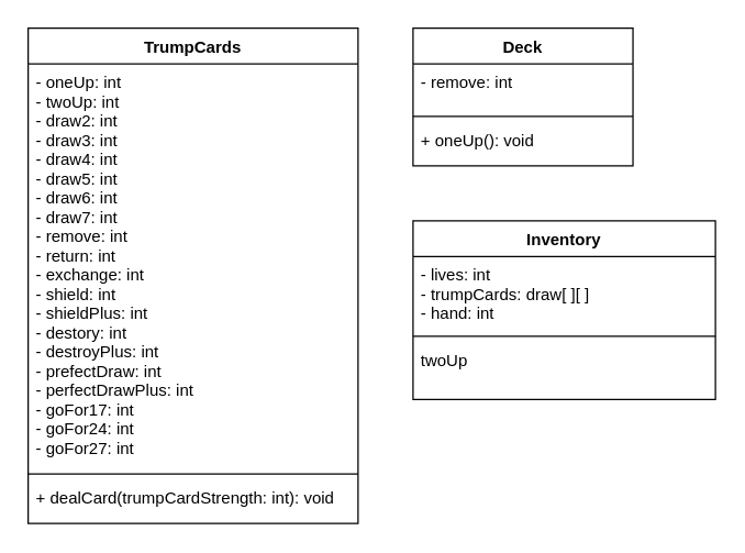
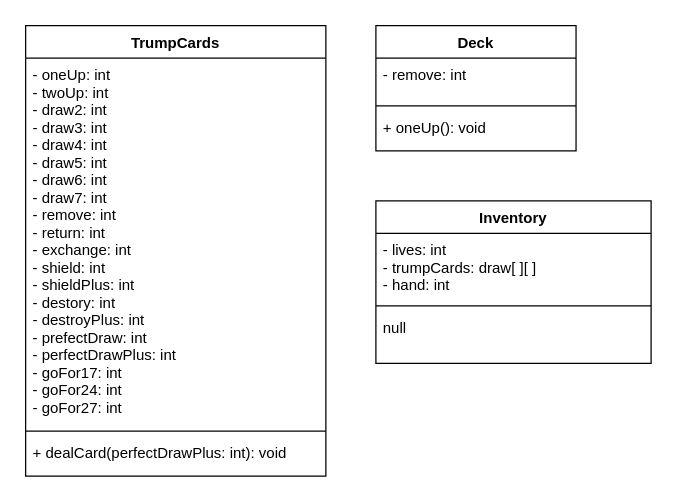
  <mxCell id="0" />
  <mxCell id="1" parent="0" />
  <mxCell id="2" value="Deck" style="swimlane;fontStyle=1;align=center;verticalAlign=top;childLayout=stackLayout;horizontal=1;startSize=26;horizontalStack=0;resizeParent=1;resizeParentMax=0;resizeLast=0;collapsible=1;marginBottom=0;" parent="1" vertex="1"><mxGeometry x="300" y="20" width="160" height="100" as="geometry" /></mxCell>
  <mxCell id="3" value="- remove: int&#10;" style="text;strokeColor=none;fillColor=none;align=left;verticalAlign=top;spacingLeft=4;spacingRight=4;overflow=hidden;rotatable=0;points=[[0,0.5],[1,0.5]];portConstraint=eastwest;" parent="2" vertex="1"><mxGeometry y="26" width="160" height="34" as="geometry" /></mxCell>
  <mxCell id="4" value="" style="line;strokeWidth=1;fillColor=none;align=left;verticalAlign=middle;spacingTop=-1;spacingLeft=3;spacingRight=3;rotatable=0;labelPosition=right;points=[];portConstraint=eastwest;" parent="2" vertex="1"><mxGeometry y="60" width="160" height="8" as="geometry" /></mxCell>
  <mxCell id="5" value="+ oneUp(): void" style="text;strokeColor=none;fillColor=none;align=left;verticalAlign=top;spacingLeft=4;spacingRight=4;overflow=hidden;rotatable=0;points=[[0,0.5],[1,0.5]];portConstraint=eastwest;" parent="2" vertex="1"><mxGeometry y="68" width="160" height="32" as="geometry" /></mxCell>
  <mxCell id="6" value="Inventory" style="swimlane;fontStyle=1;align=center;verticalAlign=top;childLayout=stackLayout;horizontal=1;startSize=26;horizontalStack=0;resizeParent=1;resizeParentMax=0;resizeLast=0;collapsible=1;marginBottom=0;" parent="1" vertex="1"><mxGeometry x="300" y="160" width="220" height="130" as="geometry" /></mxCell>
  <mxCell id="7" value="- lives: int&#10;- trumpCards: draw[ ][ ]&#10;- hand: int" style="text;strokeColor=none;fillColor=none;align=left;verticalAlign=top;spacingLeft=4;spacingRight=4;overflow=hidden;rotatable=0;points=[[0,0.5],[1,0.5]];portConstraint=eastwest;" parent="6" vertex="1"><mxGeometry y="26" width="220" height="54" as="geometry" /></mxCell>
  <mxCell id="8" value="" style="line;strokeWidth=1;fillColor=none;align=left;verticalAlign=middle;spacingTop=-1;spacingLeft=3;spacingRight=3;rotatable=0;labelPosition=right;points=[];portConstraint=eastwest;" parent="6" vertex="1"><mxGeometry y="80" width="220" height="8" as="geometry" /></mxCell>
- <mxCell id="9" value="twoUp" style="text;strokeColor=none;fillColor=none;align=left;verticalAlign=top;spacingLeft=4;spacingRight=4;overflow=hidden;rotatable=0;points=[[0,0.5],[1,0.5]];portConstraint=eastwest;" parent="6" vertex="1"><mxGeometry y="88" width="220" height="42" as="geometry" /></mxCell>
+ <mxCell id="9" value="null" style="text;strokeColor=none;fillColor=none;align=left;verticalAlign=top;spacingLeft=4;spacingRight=4;overflow=hidden;rotatable=0;points=[[0,0.5],[1,0.5]];portConstraint=eastwest;" parent="6" vertex="1"><mxGeometry y="88" width="220" height="42" as="geometry" /></mxCell>
  <mxCell id="10" value="TrumpCards" style="swimlane;fontStyle=1;align=center;verticalAlign=top;childLayout=stackLayout;horizontal=1;startSize=26;horizontalStack=0;resizeParent=1;resizeParentMax=0;resizeLast=0;collapsible=1;marginBottom=0;" parent="1" vertex="1"><mxGeometry x="20" y="20" width="240" height="360" as="geometry" /></mxCell>
  <mxCell id="11" value="- oneUp: int&#10;- twoUp: int&#10;- draw2: int&#10;- draw3: int&#10;- draw4: int&#10;- draw5: int&#10;- draw6: int&#10;- draw7: int&#10;- remove: int&#10;- return: int&#10;- exchange: int&#10;- shield: int&#10;- shieldPlus: int&#10;- destory: int&#10;- destroyPlus: int&#10;- prefectDraw: int&#10;- perfectDrawPlus: int&#10;- goFor17: int&#10;- goFor24: int&#10;- goFor27: int" style="text;strokeColor=none;fillColor=none;align=left;verticalAlign=top;spacingLeft=4;spacingRight=4;overflow=hidden;rotatable=0;points=[[0,0.5],[1,0.5]];portConstraint=eastwest;" parent="10" vertex="1"><mxGeometry y="26" width="240" height="294" as="geometry" /></mxCell>
  <mxCell id="12" value="" style="line;strokeWidth=1;fillColor=none;align=left;verticalAlign=middle;spacingTop=-1;spacingLeft=3;spacingRight=3;rotatable=0;labelPosition=right;points=[];portConstraint=eastwest;" parent="10" vertex="1"><mxGeometry y="320" width="240" height="8" as="geometry" /></mxCell>
- <mxCell id="13" value="+ dealCard(trumpCardStrength: int): void" style="text;strokeColor=none;fillColor=none;align=left;verticalAlign=top;spacingLeft=4;spacingRight=4;overflow=hidden;rotatable=0;points=[[0,0.5],[1,0.5]];portConstraint=eastwest;" parent="10" vertex="1"><mxGeometry y="328" width="240" height="32" as="geometry" /></mxCell>
+ <mxCell id="13" value="+ dealCard(perfectDrawPlus: int): void" style="text;strokeColor=none;fillColor=none;align=left;verticalAlign=top;spacingLeft=4;spacingRight=4;overflow=hidden;rotatable=0;points=[[0,0.5],[1,0.5]];portConstraint=eastwest;" parent="10" vertex="1"><mxGeometry y="328" width="240" height="32" as="geometry" /></mxCell>
